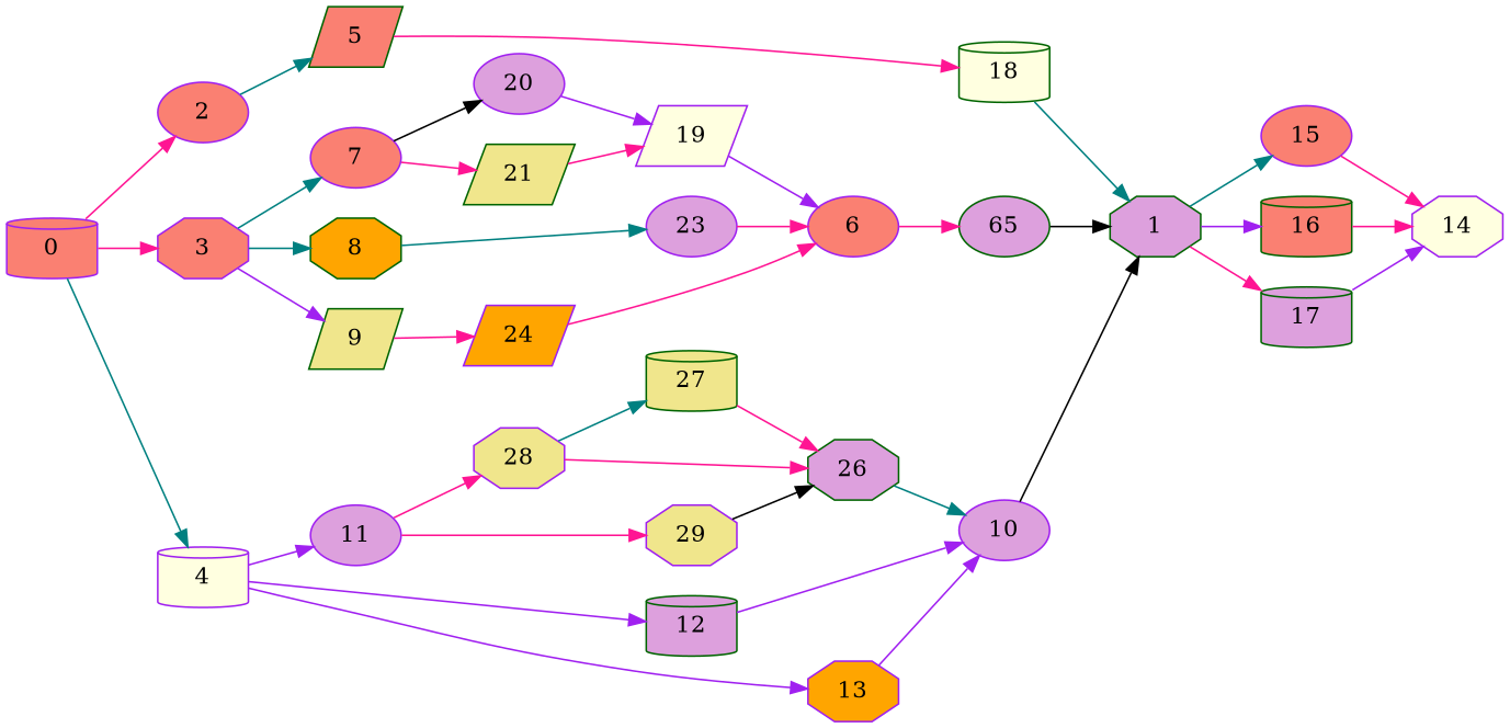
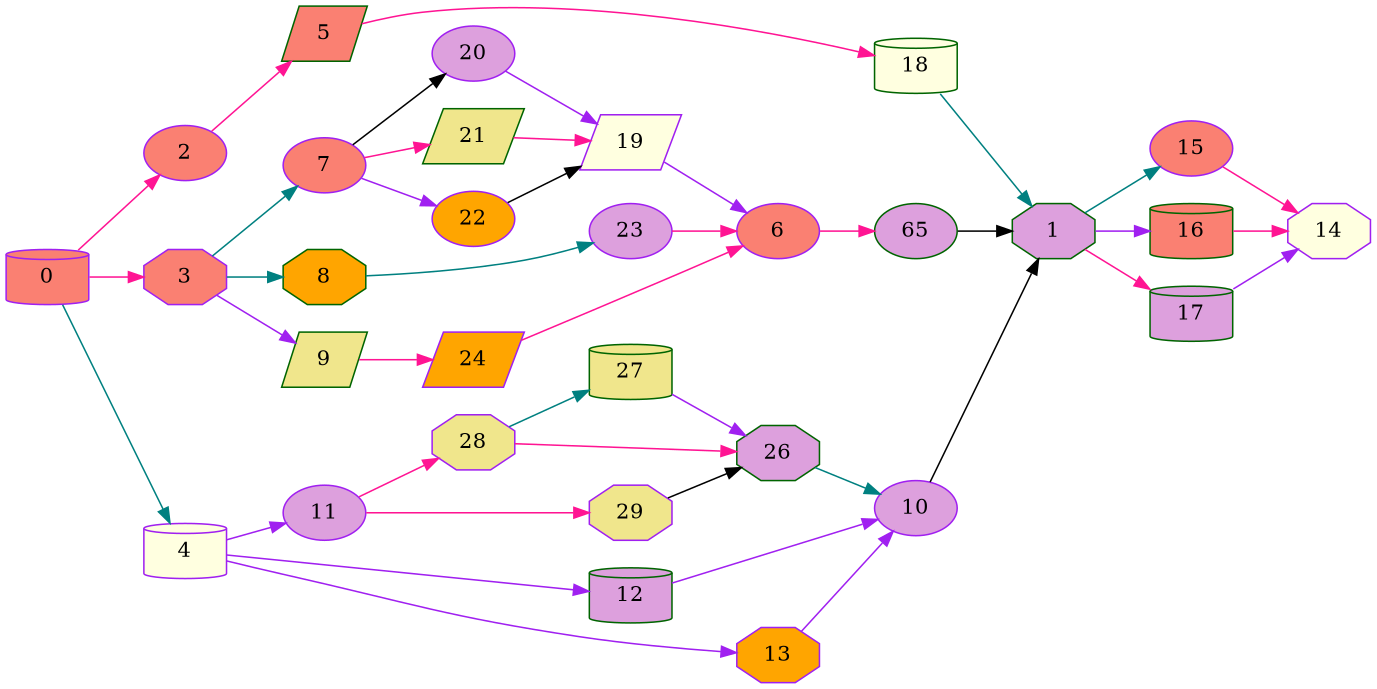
  digraph {
    rankdir=LR
    node [Weight=4 color=purple fillcolor=plum shape=ellipse style=filled]
    edge [Weight=65 color=deeppink]
    0 [fillcolor=salmon shape=cylinder]
    2 [fillcolor=salmon]
    3 [Weight=10 fillcolor=salmon shape=octagon]
    4 [Weight=10 fillcolor=lightyellow shape=cylinder]
    5 [Weight=3 color=darkgreen fillcolor=salmon shape=parallelogram]
    7 [fillcolor=salmon]
    8 [Weight=8 color=darkgreen fillcolor=orange shape=octagon]
    9 [Weight=8 color=darkgreen fillcolor=khaki shape=parallelogram]
    11 [Weight=6]
    12 [Weight=5 color=darkgreen shape=cylinder]
    13 [Weight=8 fillcolor=orange shape=octagon]
    18 [Weight=9 color=darkgreen fillcolor=lightyellow shape=cylinder]
    20
    21 [Weight=9 color=darkgreen fillcolor=khaki shape=parallelogram]
+   22 [Weight=6 fillcolor=orange]
    23 [Weight=3]
    24 [Weight=3 fillcolor=orange shape=parallelogram]
    28 [Weight=7 fillcolor=khaki shape=octagon]
    29 [Weight=8 fillcolor=khaki shape=octagon]
    10 [Weight=8]
    1 [Weight=3 color=darkgreen shape=octagon]
    15 [fillcolor=salmon]
    16 [Weight=3 color=darkgreen fillcolor=salmon shape=cylinder]
    17 [Weight=6 color=darkgreen shape=cylinder]
    14 [Weight=9 fillcolor=lightyellow shape=octagon]
    19 [Weight=2 fillcolor=lightyellow shape=parallelogram]
    6 [Weight=9 fillcolor=salmon]
    27 [Weight=7 color=darkgreen fillcolor=khaki shape=cylinder]
    26 [Weight=9 color=darkgreen shape=octagon]
    n30 [Weight=7 color=darkgreen label=65]
    0 -> 2 [Weight=57]
    0 -> 3 [Weight=24]
    0 -> 4 [Weight=32 color=teal]
-   2 -> 5 [color=teal]
+   2 -> 5
    3 -> 7 [Weight=32 color=teal]
    3 -> 8 [color=teal]
    3 -> 9 [color=purple]
    4 -> 11 [Weight=57 color=purple]
    4 -> 12 [Weight=40 color=purple]
    4 -> 13 [color=purple]
    5 -> 18
    7 -> 20 [Weight=16 color=black]
    7 -> 21 [Weight=16]
+   7 -> 22 [Weight=16 color=purple]
    8 -> 23 [Weight=49 color=teal]
    9 -> 24 [Weight=49]
    11 -> 28 [Weight=24]
    11 -> 29 [Weight=16]
    12 -> 10 [color=purple]
    13 -> 10 [Weight=57 color=purple]
    18 -> 1 [Weight=16 color=teal]
    20 -> 19 [Weight=24 color=purple]
    21 -> 19 [Weight=73]
+   22 -> 19 [Weight=16 color=black]
    23 -> 6 [Weight=32]
    24 -> 6 [Weight=73]
    28 -> 27 [Weight=16 color=teal]
    28 -> 26 [Weight=49]
    29 -> 26 [Weight=49 color=black]
    10 -> 1 [Weight=57 color=black]
    1 -> 15 [Weight=32 color=teal]
    1 -> 16 [Weight=73 color=purple]
    1 -> 17 [Weight=40]
    15 -> 14 [Weight=24]
    16 -> 14 [Weight=81]
    17 -> 14 [color=purple]
    19 -> 6 [Weight=81 color=purple]
    6 -> n30 [Weight=32]
-   27 -> 26 [Weight=32]
+   27 -> 26 [Weight=32 color=purple]
    26 -> 10 [Weight=40 color=teal]
    n30 -> 1 [Weight=81 color=black]
  }
